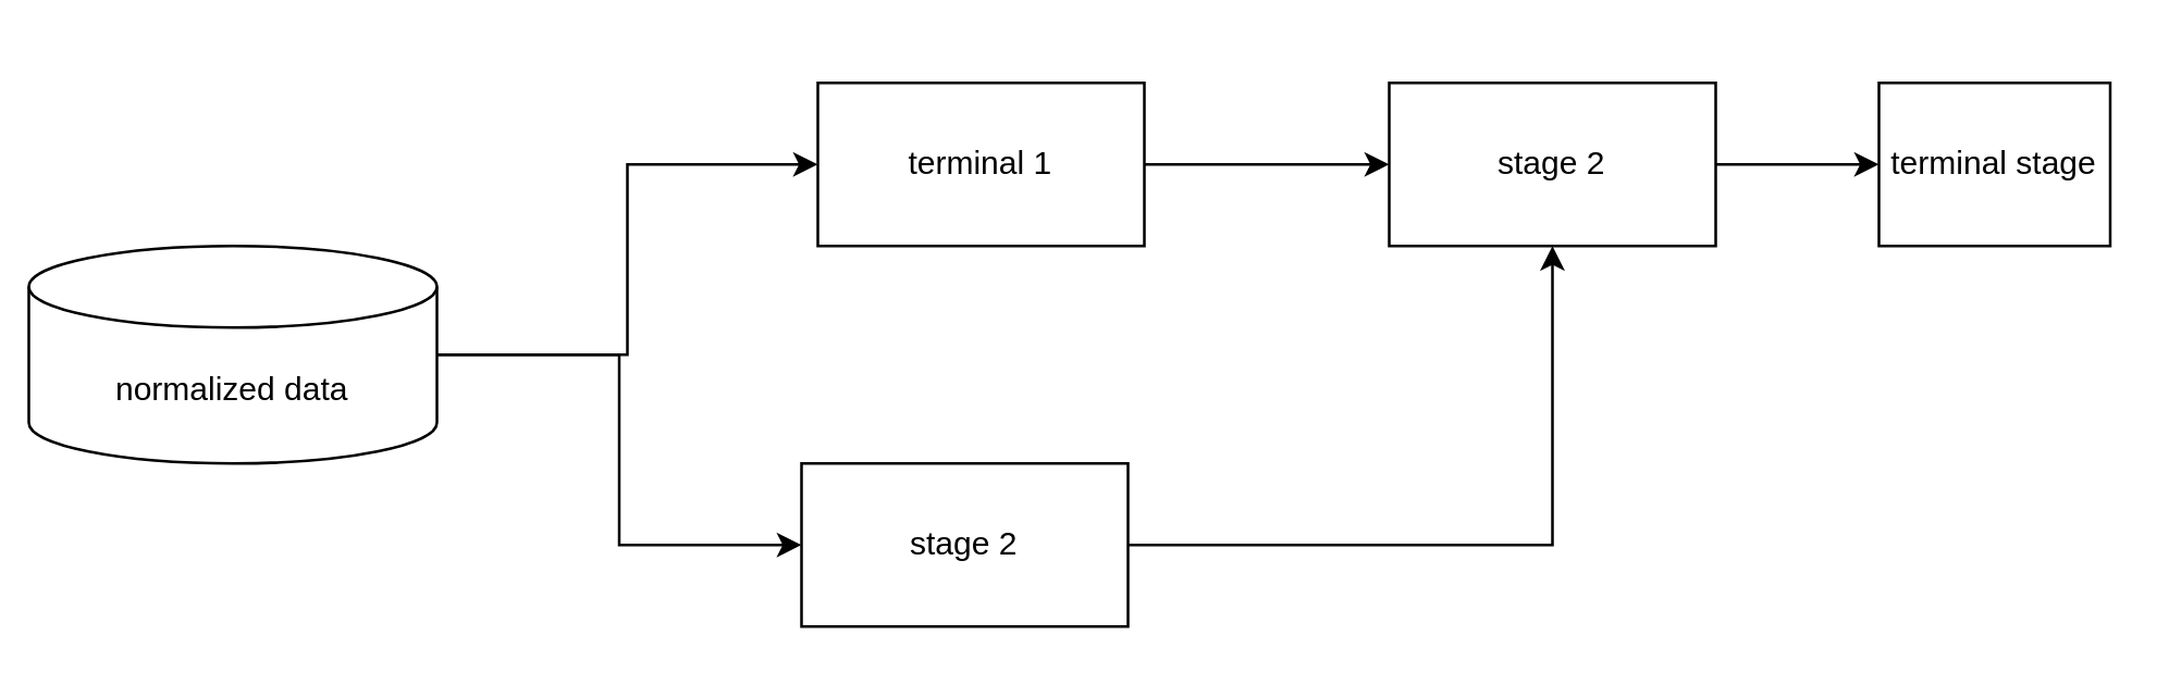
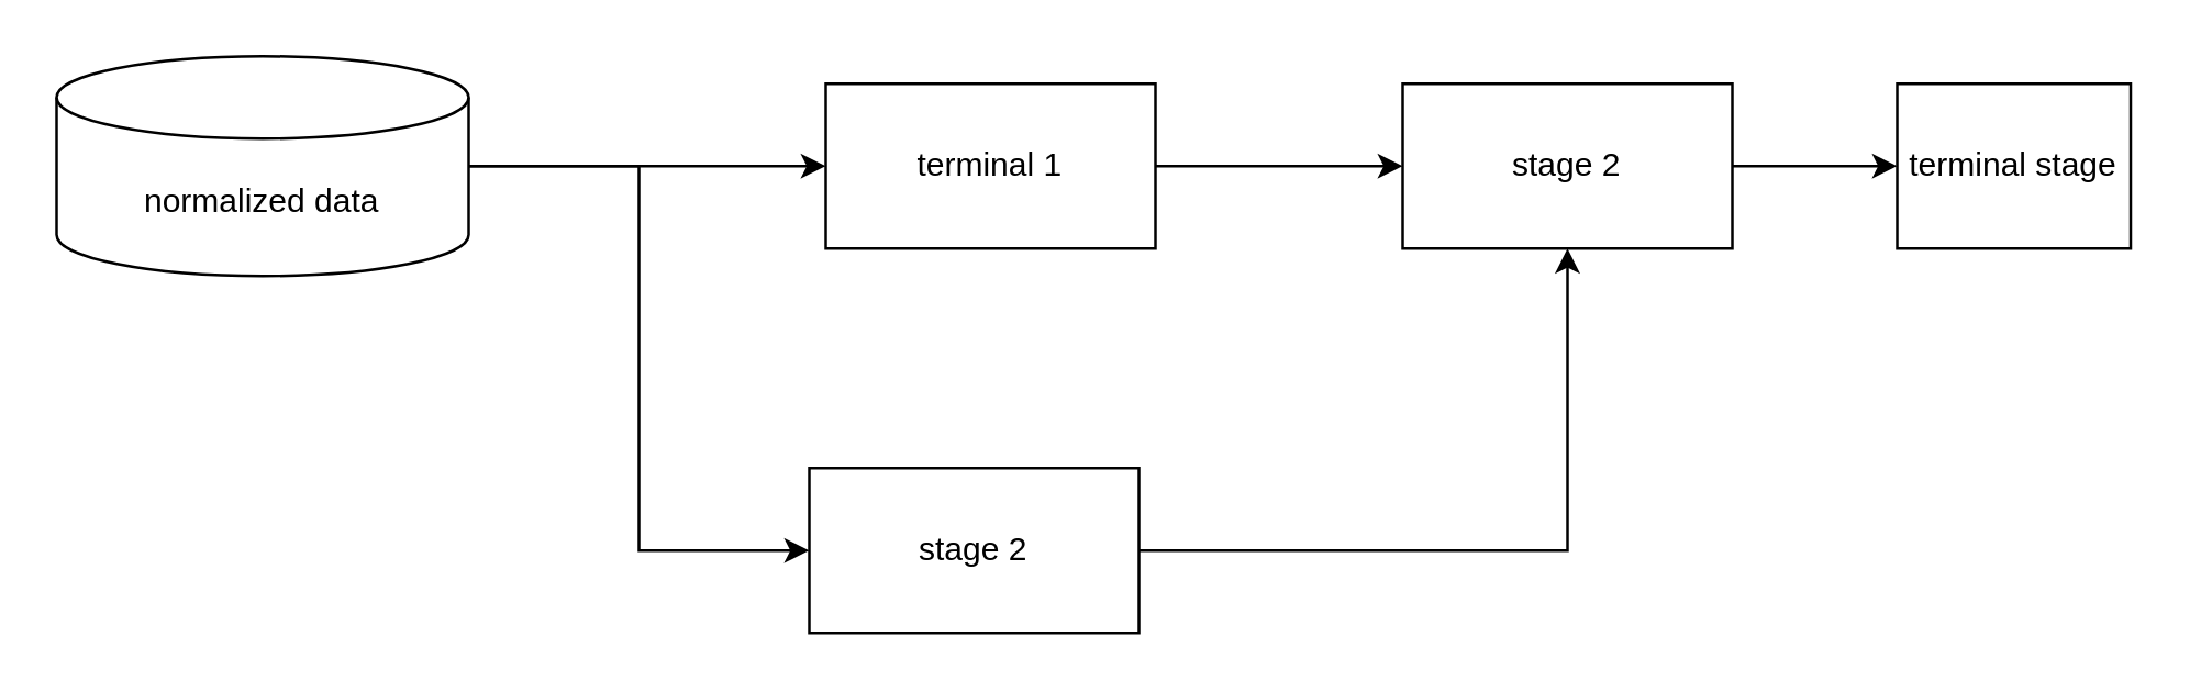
  <mxCell id="0" />
  <mxCell id="1" parent="0" />
  <mxCell id="2" style="edgeStyle=orthogonalEdgeStyle;rounded=0;orthogonalLoop=1;jettySize=auto;html=1;entryX=0;entryY=0.5;entryDx=0;entryDy=0;" edge="1" parent="1" source="4" target="6"><mxGeometry relative="1" as="geometry" /></mxCell>
  <mxCell id="3" style="edgeStyle=orthogonalEdgeStyle;rounded=0;orthogonalLoop=1;jettySize=auto;html=1;entryX=0;entryY=0.5;entryDx=0;entryDy=0;" edge="1" parent="1" source="4" target="8"><mxGeometry relative="1" as="geometry" /></mxCell>
- <mxCell id="4" value="normalized data" style="shape=cylinder3;whiteSpace=wrap;html=1;boundedLbl=1;backgroundOutline=1;size=15;" vertex="1" parent="1"><mxGeometry x="10" y="90" width="150" height="80" as="geometry" /></mxCell>
+ <mxCell id="4" value="normalized data" style="shape=cylinder3;whiteSpace=wrap;html=1;boundedLbl=1;backgroundOutline=1;size=15;" vertex="1" parent="1"><mxGeometry x="20" y="20" width="150" height="80" as="geometry" /></mxCell>
  <mxCell id="5" style="edgeStyle=orthogonalEdgeStyle;rounded=0;orthogonalLoop=1;jettySize=auto;html=1;entryX=0;entryY=0.5;entryDx=0;entryDy=0;" edge="1" parent="1" source="6" target="10"><mxGeometry relative="1" as="geometry" /></mxCell>
  <mxCell id="6" value="terminal 1" style="rounded=0;whiteSpace=wrap;html=1;" vertex="1" parent="1"><mxGeometry x="300" y="30" width="120" height="60" as="geometry" /></mxCell>
  <mxCell id="7" style="edgeStyle=orthogonalEdgeStyle;rounded=0;orthogonalLoop=1;jettySize=auto;html=1;entryX=0.5;entryY=1;entryDx=0;entryDy=0;" edge="1" parent="1" source="8" target="10"><mxGeometry relative="1" as="geometry" /></mxCell>
  <mxCell id="8" value="stage 2" style="rounded=0;whiteSpace=wrap;html=1;" vertex="1" parent="1"><mxGeometry x="294" y="170" width="120" height="60" as="geometry" /></mxCell>
  <mxCell id="9" style="edgeStyle=orthogonalEdgeStyle;rounded=0;orthogonalLoop=1;jettySize=auto;html=1;entryX=0;entryY=0.5;entryDx=0;entryDy=0;" edge="1" parent="1" source="10" target="11"><mxGeometry relative="1" as="geometry" /></mxCell>
  <mxCell id="10" value="stage 2" style="rounded=0;whiteSpace=wrap;html=1;" vertex="1" parent="1"><mxGeometry x="510" y="30" width="120" height="60" as="geometry" /></mxCell>
  <mxCell id="11" value="terminal stage" style="rounded=0;whiteSpace=wrap;html=1;" vertex="1" parent="1"><mxGeometry x="690" y="30" width="85" height="60" as="geometry" /></mxCell>
